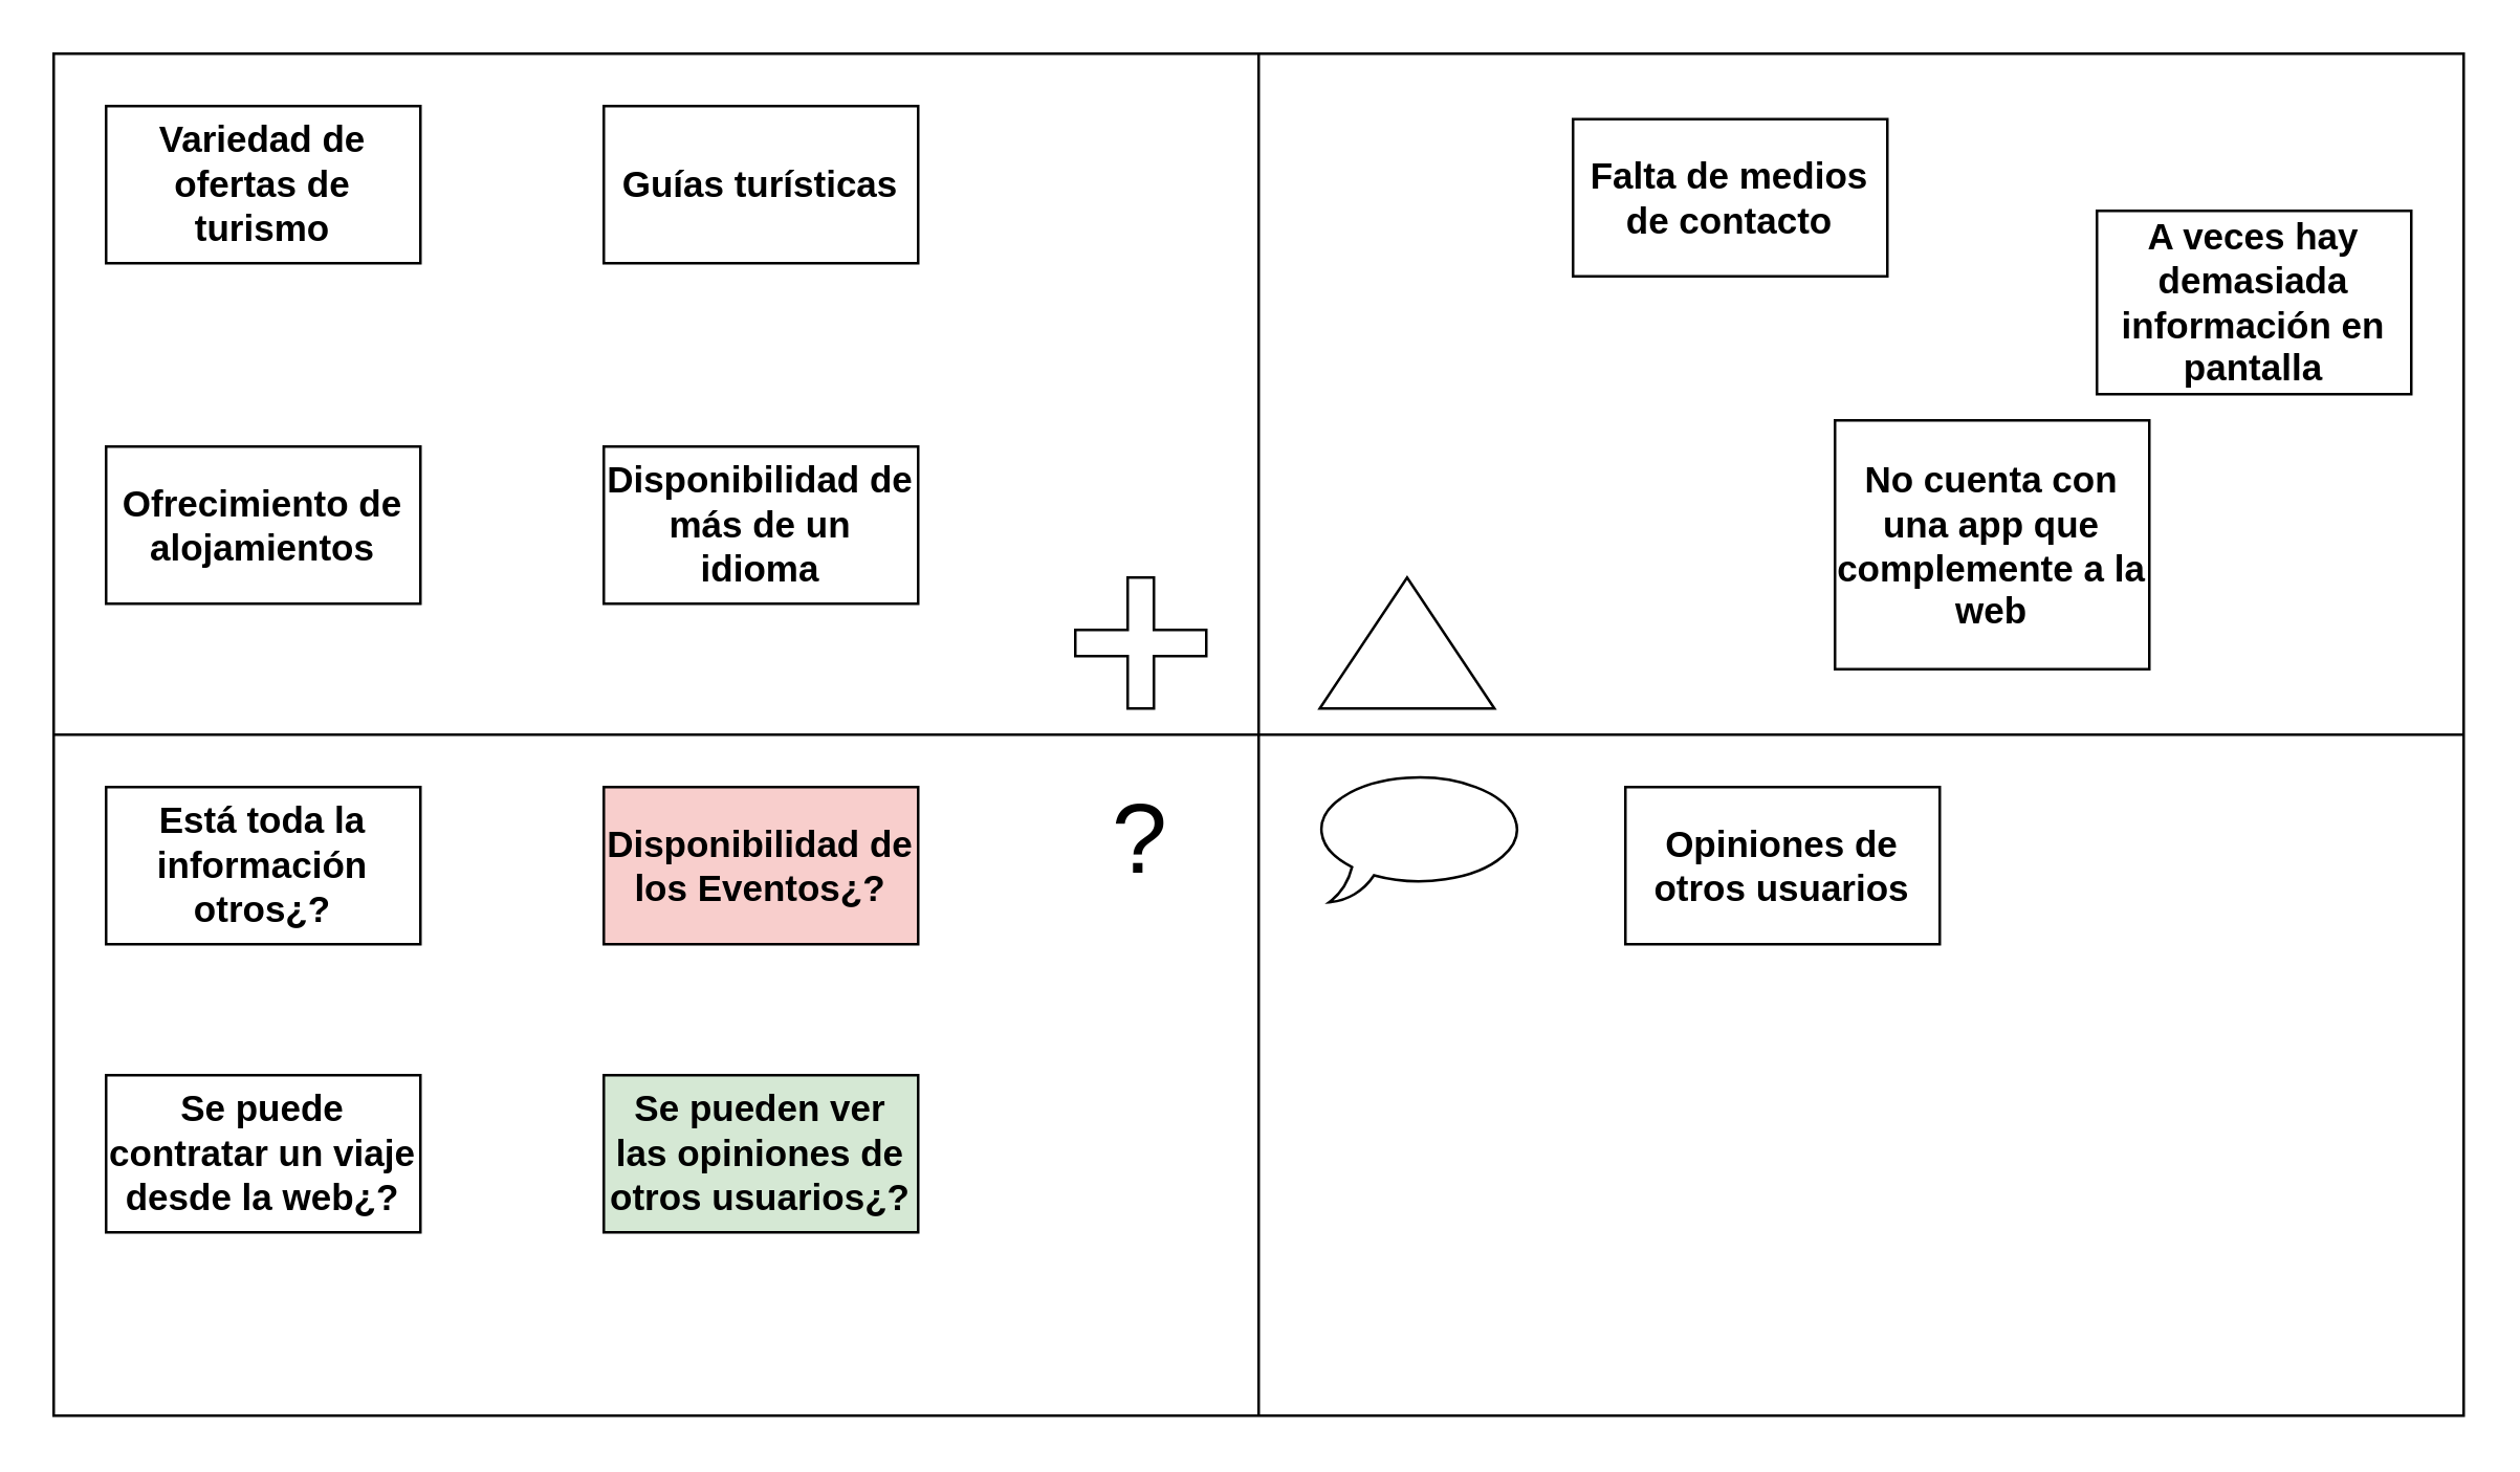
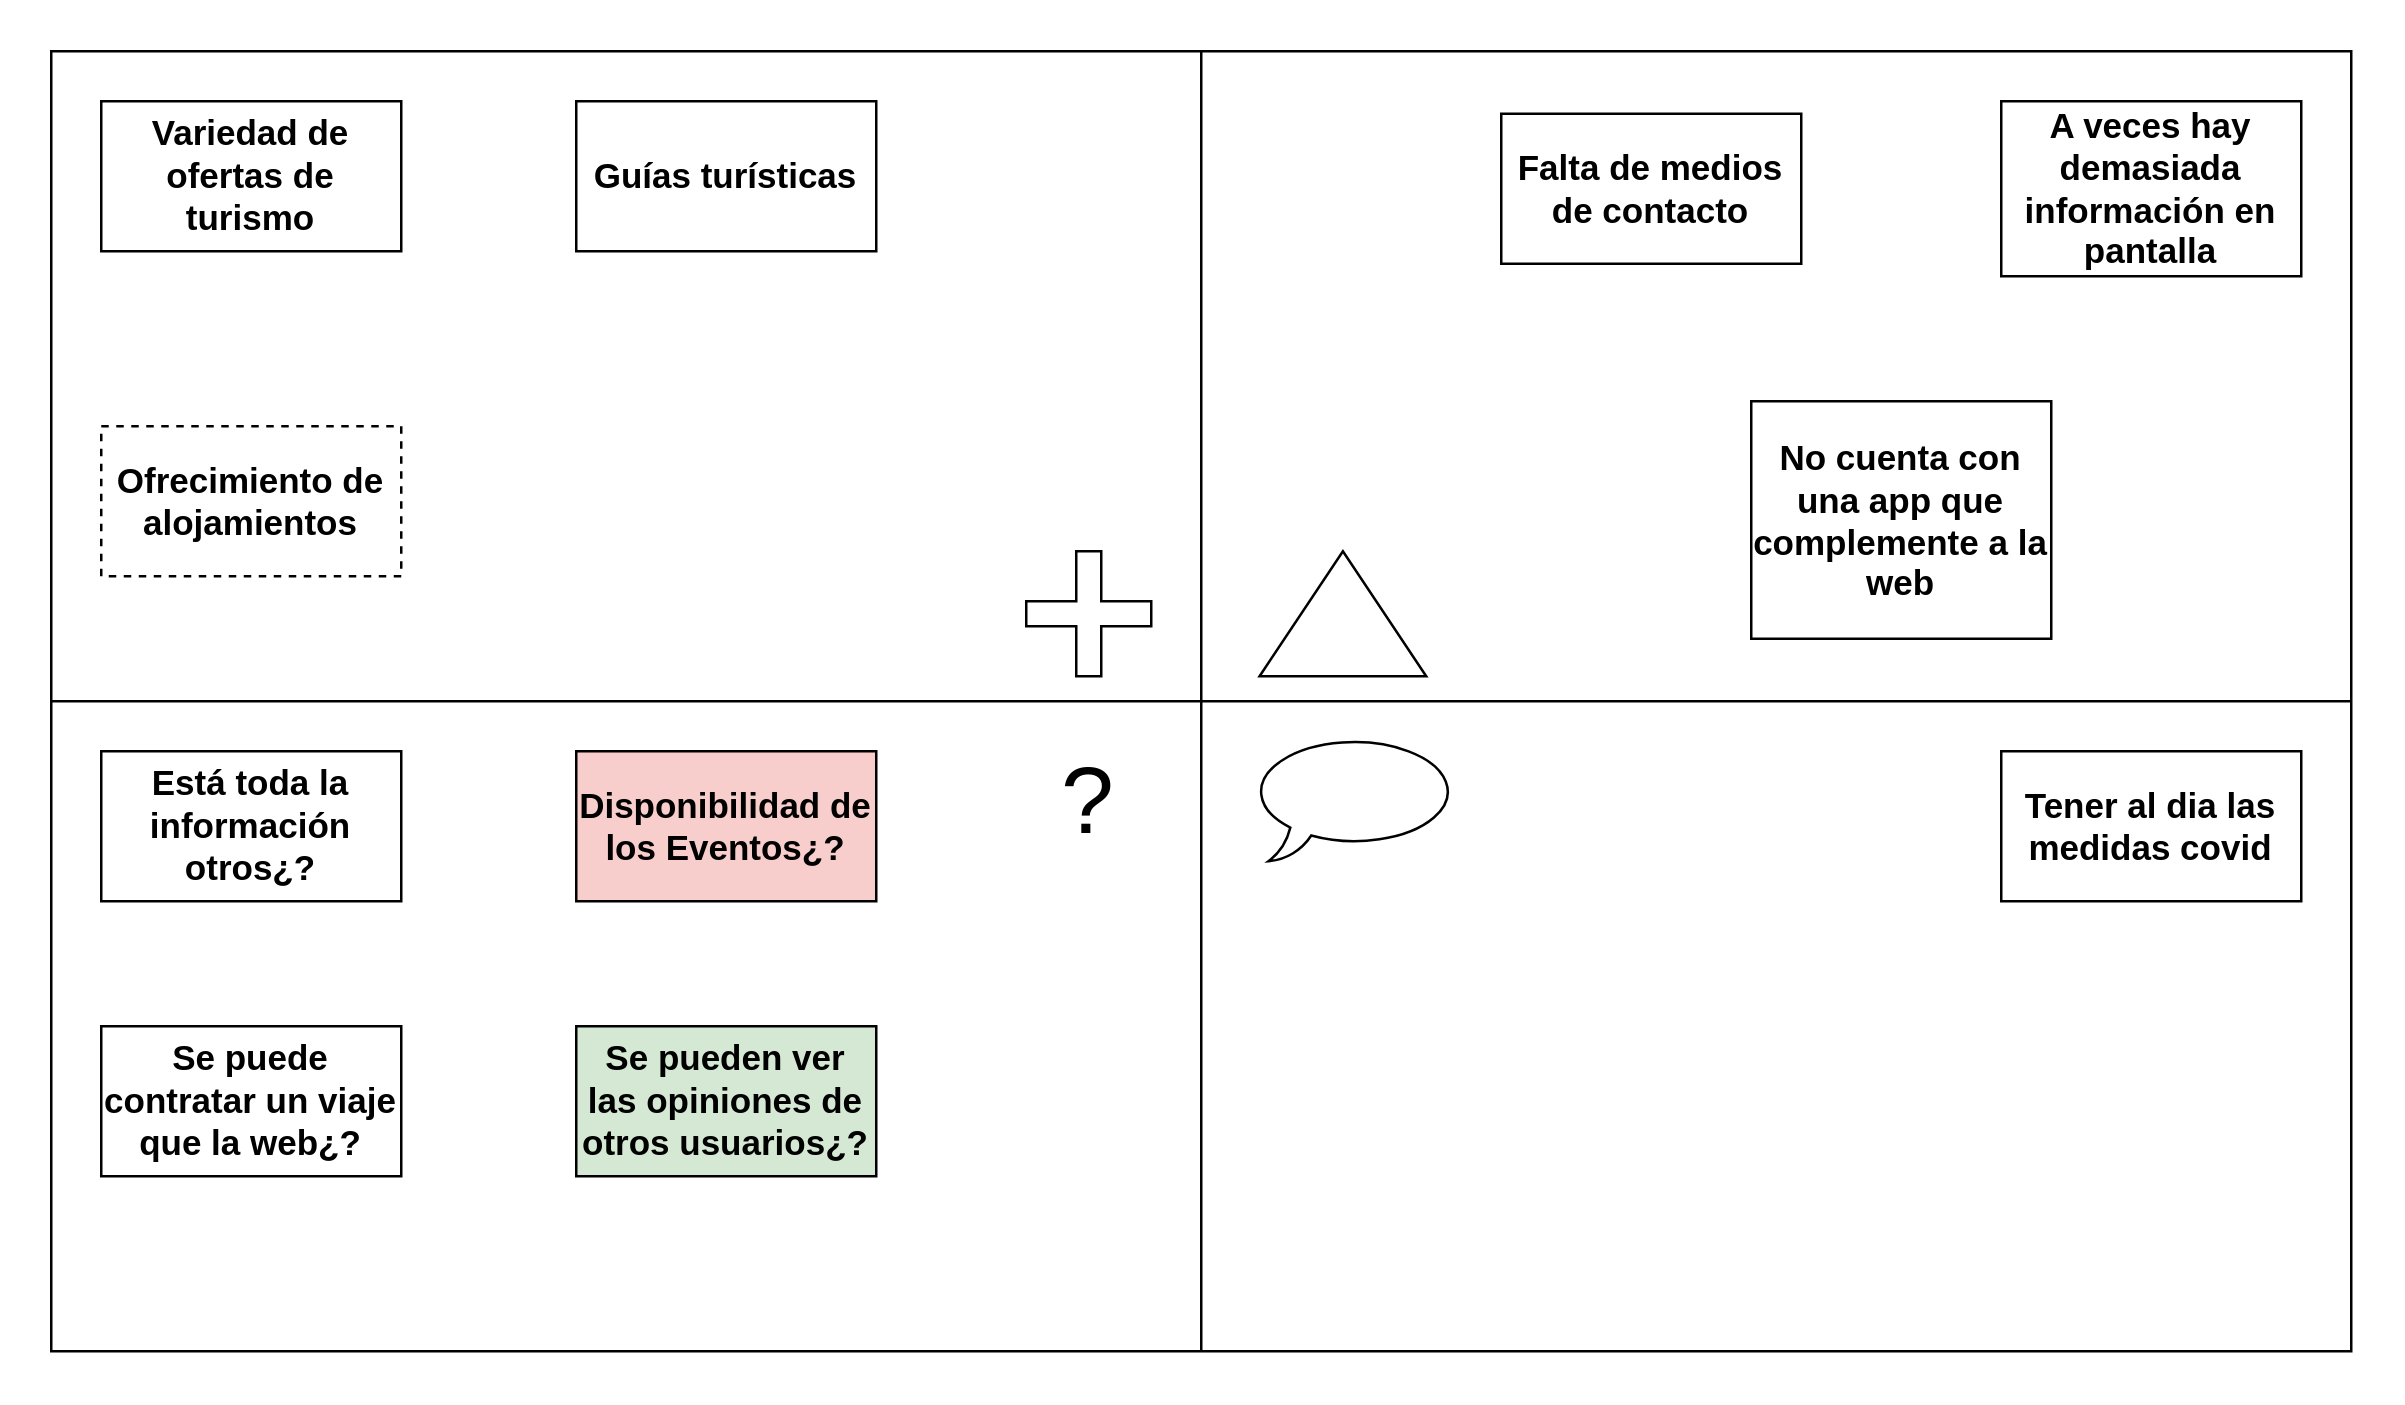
  <mxCell id="0" />
  <mxCell id="1" parent="0" />
  <mxCell id="2" value="" style="rounded=0;whiteSpace=wrap;html=1;" vertex="1" parent="1"><mxGeometry x="20" y="20" width="920" height="520" as="geometry" /></mxCell>
  <mxCell id="3" value="" style="endArrow=none;html=1;entryX=0.5;entryY=0;entryDx=0;entryDy=0;exitX=0.5;exitY=1;exitDx=0;exitDy=0;" edge="1" parent="1" source="2" target="2"><mxGeometry width="50" height="50" relative="1" as="geometry"><mxPoint x="510" y="320" as="sourcePoint" /><mxPoint x="560" y="270" as="targetPoint" /></mxGeometry></mxCell>
  <mxCell id="4" value="" style="endArrow=none;html=1;exitX=0;exitY=0.5;exitDx=0;exitDy=0;entryX=1;entryY=0.5;entryDx=0;entryDy=0;" edge="1" parent="1" source="2" target="2"><mxGeometry width="50" height="50" relative="1" as="geometry"><mxPoint x="510" y="320" as="sourcePoint" /><mxPoint x="560" y="270" as="targetPoint" /></mxGeometry></mxCell>
  <mxCell id="5" value="" style="shape=cross;whiteSpace=wrap;html=1;" vertex="1" parent="1"><mxGeometry x="410" y="220" width="50" height="50" as="geometry" /></mxCell>
  <mxCell id="6" value="" style="triangle;whiteSpace=wrap;html=1;rotation=-90;" vertex="1" parent="1"><mxGeometry x="511.67" y="211.66" width="50" height="66.67" as="geometry" /></mxCell>
  <mxCell id="7" value="" style="whiteSpace=wrap;html=1;shape=mxgraph.basic.oval_callout" vertex="1" parent="1"><mxGeometry x="500" y="294" width="83.33" height="50" as="geometry" /></mxCell>
  <mxCell id="8" value="&lt;font style=&quot;font-size: 38px&quot;&gt;?&lt;/font&gt;" style="text;html=1;strokeColor=none;fillColor=none;align=center;verticalAlign=middle;whiteSpace=wrap;rounded=0;" vertex="1" parent="1"><mxGeometry x="415" y="297" width="40" height="46" as="geometry" /></mxCell>
+ <mxCell id="9" value="&lt;b&gt;&lt;font style=&quot;font-size: 14px&quot;&gt;Tener al dia las medidas covid&lt;/font&gt;&lt;/b&gt;" style="rounded=0;whiteSpace=wrap;html=1;" vertex="1" parent="1"><mxGeometry x="800" y="300" width="120" height="60" as="geometry" /></mxCell>
  <mxCell id="10" value="&lt;b&gt;&lt;font style=&quot;font-size: 14px&quot;&gt;Variedad de ofertas de turismo&lt;/font&gt;&lt;/b&gt;" style="rounded=0;whiteSpace=wrap;html=1;" vertex="1" parent="1"><mxGeometry x="40" y="40" width="120" height="60" as="geometry" /></mxCell>
- <mxCell id="11" value="&lt;font size=&quot;1&quot;&gt;&lt;b style=&quot;font-size: 14px&quot;&gt;A veces hay demasiada información en pantalla&lt;/b&gt;&lt;/font&gt;" style="rounded=0;whiteSpace=wrap;html=1;" vertex="1" parent="1"><mxGeometry x="800" y="80" width="120" height="70" as="geometry" /></mxCell>
- <mxCell id="12" value="&lt;b&gt;&lt;font style=&quot;font-size: 14px&quot;&gt;Ofrecimiento de alojamientos&lt;/font&gt;&lt;/b&gt;" style="rounded=0;whiteSpace=wrap;html=1;" vertex="1" parent="1"><mxGeometry x="40" y="170" width="120" height="60" as="geometry" /></mxCell>
+ <mxCell id="11" value="&lt;font size=&quot;1&quot;&gt;&lt;b style=&quot;font-size: 14px&quot;&gt;A veces hay demasiada información en pantalla&lt;/b&gt;&lt;/font&gt;" style="rounded=0;whiteSpace=wrap;html=1;" vertex="1" parent="1"><mxGeometry x="800" y="40" width="120" height="70" as="geometry" /></mxCell>
+ <mxCell id="12" value="&lt;b&gt;&lt;font style=&quot;font-size: 14px&quot;&gt;Ofrecimiento de alojamientos&lt;/font&gt;&lt;/b&gt;" style="rounded=0;whiteSpace=wrap;html=1;dashed=1;" vertex="1" parent="1"><mxGeometry x="40" y="170" width="120" height="60" as="geometry" /></mxCell>
  <mxCell id="13" value="&lt;font style=&quot;font-size: 14px&quot;&gt;&lt;b&gt;Guías turísticas&lt;/b&gt;&lt;/font&gt;" style="rounded=0;whiteSpace=wrap;html=1;" vertex="1" parent="1"><mxGeometry x="230" y="40" width="120" height="60" as="geometry" /></mxCell>
  <mxCell id="14" value="&lt;font style=&quot;font-size: 14px&quot;&gt;&lt;b&gt;Está toda la información otros¿?&lt;/b&gt;&lt;/font&gt;" style="rounded=0;whiteSpace=wrap;html=1;" vertex="1" parent="1"><mxGeometry x="40" y="300" width="120" height="60" as="geometry" /></mxCell>
- <mxCell id="15" value="&lt;font style=&quot;font-size: 14px&quot;&gt;&lt;b&gt;Opiniones de otros usuarios&lt;/b&gt;&lt;/font&gt;" style="rounded=0;whiteSpace=wrap;html=1;" vertex="1" parent="1"><mxGeometry x="620" y="300" width="120" height="60" as="geometry" /></mxCell>
- <mxCell id="16" value="&lt;b&gt;&lt;font style=&quot;font-size: 14px&quot;&gt;Disponibilidad de más de un idioma&lt;/font&gt;&lt;/b&gt;" style="rounded=0;whiteSpace=wrap;html=1;" vertex="1" parent="1"><mxGeometry x="230" y="170" width="120" height="60" as="geometry" /></mxCell>
  <mxCell id="17" value="&lt;font style=&quot;font-size: 14px&quot;&gt;&lt;b&gt;Disponibilidad de los Eventos¿?&lt;/b&gt;&lt;/font&gt;" style="rounded=0;whiteSpace=wrap;html=1;fillColor=#f8cecc;" vertex="1" parent="1"><mxGeometry x="230" y="300" width="120" height="60" as="geometry" /></mxCell>
  <mxCell id="18" value="&lt;font style=&quot;font-size: 14px&quot;&gt;&lt;b&gt;Falta de medios de contacto&lt;/b&gt;&lt;/font&gt;" style="rounded=0;whiteSpace=wrap;html=1;" vertex="1" parent="1"><mxGeometry x="600" y="45" width="120" height="60" as="geometry" /></mxCell>
- <mxCell id="19" value="&lt;font style=&quot;font-size: 14px&quot;&gt;&lt;b&gt;Se puede contratar un viaje desde la web¿?&lt;/b&gt;&lt;/font&gt;" style="rounded=0;whiteSpace=wrap;html=1;" vertex="1" parent="1"><mxGeometry x="40" y="410" width="120" height="60" as="geometry" /></mxCell>
+ <mxCell id="19" value="&lt;font style=&quot;font-size: 14px&quot;&gt;&lt;b&gt;Se puede contratar un viaje que la web¿?&lt;/b&gt;&lt;/font&gt;" style="rounded=0;whiteSpace=wrap;html=1;" vertex="1" parent="1"><mxGeometry x="40" y="410" width="120" height="60" as="geometry" /></mxCell>
  <mxCell id="20" value="&lt;b&gt;&lt;font style=&quot;font-size: 14px&quot;&gt;Se pueden ver las opiniones de otros usuarios¿?&lt;/font&gt;&lt;/b&gt;" style="rounded=0;whiteSpace=wrap;html=1;fillColor=#d5e8d4;" vertex="1" parent="1"><mxGeometry x="230" y="410" width="120" height="60" as="geometry" /></mxCell>
  <mxCell id="21" value="&lt;b&gt;&lt;font style=&quot;font-size: 14px&quot;&gt;No cuenta con una app que complemente a la web&lt;/font&gt;&lt;/b&gt;" style="rounded=0;whiteSpace=wrap;html=1;" vertex="1" parent="1"><mxGeometry x="700" y="160" width="120" height="95" as="geometry" /></mxCell>
